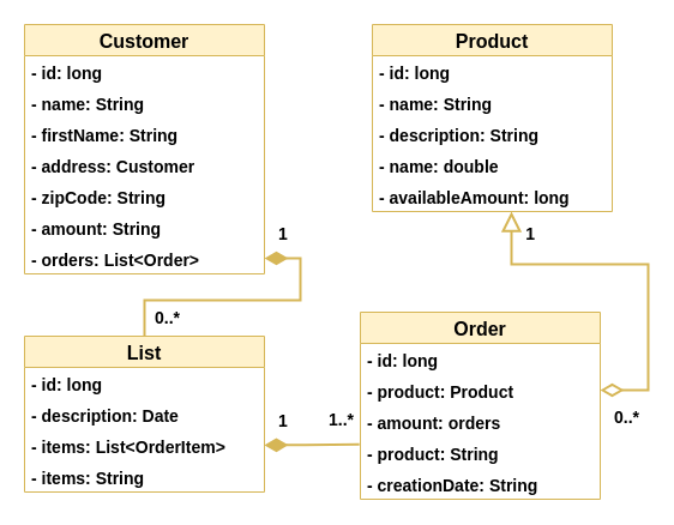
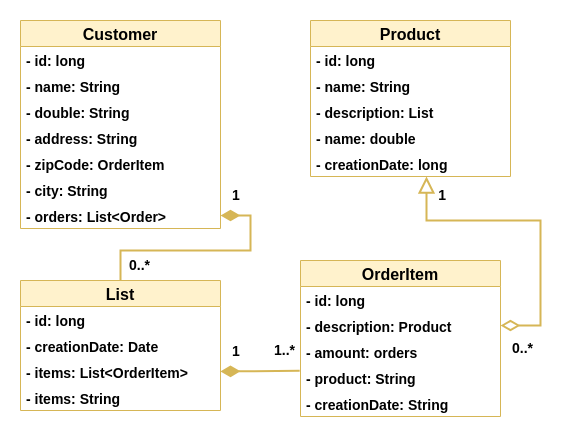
  <mxCell id="0" />
  <mxCell id="1" parent="0" />
  <mxCell id="2" value="" style="endArrow=none;html=1;endSize=12;startArrow=diamondThin;startSize=14;startFill=1;edgeStyle=orthogonalEdgeStyle;strokeWidth=2;fontSize=14;fillColor=#fff2cc;strokeColor=#d6b656;endFill=0;fontStyle=1;rounded=0;entryX=0.5;entryY=0;entryDx=0;entryDy=0;exitX=1;exitY=0.5;exitDx=0;exitDy=0;" parent="1" source="15" target="19" edge="1"><mxGeometry relative="1" as="geometry"><mxPoint x="330" y="210" as="sourcePoint" /><mxPoint x="610" y="70" as="targetPoint" /><Array as="points"><mxPoint x="250" y="215" /><mxPoint x="250" y="250" /><mxPoint x="120" y="250" /></Array></mxGeometry></mxCell>
  <mxCell id="3" value="1" style="resizable=0;html=1;align=left;verticalAlign=top;labelBackgroundColor=#ffffff;fontSize=14;fontStyle=1" parent="2" connectable="0" vertex="1"><mxGeometry x="-1" relative="1" as="geometry"><mxPoint x="10" y="-35" as="offset" /></mxGeometry></mxCell>
  <mxCell id="4" value="0..*" style="resizable=0;html=1;align=right;verticalAlign=top;labelBackgroundColor=#ffffff;fontSize=14;fontStyle=1" parent="2" connectable="0" vertex="1"><mxGeometry x="1" relative="1" as="geometry"><mxPoint x="30" y="-30" as="offset" /></mxGeometry></mxCell>
  <mxCell id="5" value="" style="endArrow=none;html=1;endSize=12;startArrow=diamondThin;startSize=14;startFill=1;strokeWidth=2;fontSize=14;fillColor=#fff2cc;strokeColor=#d6b656;endFill=0;fontStyle=1;rounded=0;exitX=1;exitY=0.5;exitDx=0;exitDy=0;entryX=-0.004;entryY=0.242;entryDx=0;entryDy=0;entryPerimeter=0;" parent="1" source="22" target="34" edge="1"><mxGeometry relative="1" as="geometry"><mxPoint x="390" y="540" as="sourcePoint" /><mxPoint x="460" y="530" as="targetPoint" /></mxGeometry></mxCell>
  <mxCell id="6" value="1" style="resizable=0;html=1;align=left;verticalAlign=top;labelBackgroundColor=#ffffff;fontSize=14;fontStyle=1" parent="5" connectable="0" vertex="1"><mxGeometry x="-1" relative="1" as="geometry"><mxPoint x="10" y="-35" as="offset" /></mxGeometry></mxCell>
  <mxCell id="7" value="1..*" style="resizable=0;html=1;align=right;verticalAlign=top;labelBackgroundColor=#ffffff;fontSize=14;fontStyle=1" parent="5" connectable="0" vertex="1"><mxGeometry x="1" relative="1" as="geometry"><mxPoint x="-4" y="-35.0" as="offset" /></mxGeometry></mxCell>
  <mxCell id="8" value="Customer" style="swimlane;fontStyle=1;childLayout=stackLayout;horizontal=1;startSize=26;fillColor=#fff2cc;horizontalStack=0;resizeParent=1;resizeParentMax=0;resizeLast=0;collapsible=1;marginBottom=0;strokeColor=#d6b656;fontSize=16;" parent="1" vertex="1"><mxGeometry x="20" y="20" width="200" height="208" as="geometry" /></mxCell>
  <mxCell id="9" value="- id: long" style="text;strokeColor=none;fillColor=none;align=left;verticalAlign=top;spacingLeft=4;spacingRight=4;overflow=hidden;rotatable=0;points=[[0,0.5],[1,0.5]];portConstraint=eastwest;fontStyle=1;fontSize=14;" parent="8" vertex="1"><mxGeometry y="26" width="200" height="26" as="geometry" /></mxCell>
  <mxCell id="10" value="- name: String" style="text;strokeColor=none;fillColor=none;align=left;verticalAlign=top;spacingLeft=4;spacingRight=4;overflow=hidden;rotatable=0;points=[[0,0.5],[1,0.5]];portConstraint=eastwest;fontStyle=1;fontSize=14;" parent="8" vertex="1"><mxGeometry y="52" width="200" height="26" as="geometry" /></mxCell>
- <mxCell id="11" value="- firstName: String" style="text;strokeColor=none;fillColor=none;align=left;verticalAlign=top;spacingLeft=4;spacingRight=4;overflow=hidden;rotatable=0;points=[[0,0.5],[1,0.5]];portConstraint=eastwest;fontStyle=1;fontSize=14;" parent="8" vertex="1"><mxGeometry y="78" width="200" height="26" as="geometry" /></mxCell>
- <mxCell id="12" value="- address: Customer" style="text;strokeColor=none;fillColor=none;align=left;verticalAlign=top;spacingLeft=4;spacingRight=4;overflow=hidden;rotatable=0;points=[[0,0.5],[1,0.5]];portConstraint=eastwest;fontStyle=1;fontSize=14;" parent="8" vertex="1"><mxGeometry y="104" width="200" height="26" as="geometry" /></mxCell>
- <mxCell id="13" value="- zipCode: String" style="text;strokeColor=none;fillColor=none;align=left;verticalAlign=top;spacingLeft=4;spacingRight=4;overflow=hidden;rotatable=0;points=[[0,0.5],[1,0.5]];portConstraint=eastwest;fontStyle=1;fontSize=14;" parent="8" vertex="1"><mxGeometry y="130" width="200" height="26" as="geometry" /></mxCell>
- <mxCell id="14" value="- amount: String" style="text;strokeColor=none;fillColor=none;align=left;verticalAlign=top;spacingLeft=4;spacingRight=4;overflow=hidden;rotatable=0;points=[[0,0.5],[1,0.5]];portConstraint=eastwest;fontStyle=1;fontSize=14;" parent="8" vertex="1"><mxGeometry y="156" width="200" height="26" as="geometry" /></mxCell>
+ <mxCell id="11" value="- double: String" style="text;strokeColor=none;fillColor=none;align=left;verticalAlign=top;spacingLeft=4;spacingRight=4;overflow=hidden;rotatable=0;points=[[0,0.5],[1,0.5]];portConstraint=eastwest;fontStyle=1;fontSize=14;" parent="8" vertex="1"><mxGeometry y="78" width="200" height="26" as="geometry" /></mxCell>
+ <mxCell id="12" value="- address: String" style="text;strokeColor=none;fillColor=none;align=left;verticalAlign=top;spacingLeft=4;spacingRight=4;overflow=hidden;rotatable=0;points=[[0,0.5],[1,0.5]];portConstraint=eastwest;fontStyle=1;fontSize=14;" parent="8" vertex="1"><mxGeometry y="104" width="200" height="26" as="geometry" /></mxCell>
+ <mxCell id="13" value="- zipCode: OrderItem" style="text;strokeColor=none;fillColor=none;align=left;verticalAlign=top;spacingLeft=4;spacingRight=4;overflow=hidden;rotatable=0;points=[[0,0.5],[1,0.5]];portConstraint=eastwest;fontStyle=1;fontSize=14;" parent="8" vertex="1"><mxGeometry y="130" width="200" height="26" as="geometry" /></mxCell>
+ <mxCell id="14" value="- city: String" style="text;strokeColor=none;fillColor=none;align=left;verticalAlign=top;spacingLeft=4;spacingRight=4;overflow=hidden;rotatable=0;points=[[0,0.5],[1,0.5]];portConstraint=eastwest;fontStyle=1;fontSize=14;" parent="8" vertex="1"><mxGeometry y="156" width="200" height="26" as="geometry" /></mxCell>
  <mxCell id="15" value="- orders: List&lt;Order&gt;" style="text;strokeColor=none;fillColor=none;align=left;verticalAlign=top;spacingLeft=4;spacingRight=4;overflow=hidden;rotatable=0;points=[[0,0.5],[1,0.5]];portConstraint=eastwest;fontStyle=1;fontSize=14;" parent="8" vertex="1"><mxGeometry y="182" width="200" height="26" as="geometry" /></mxCell>
  <mxCell id="16" value="" style="endArrow=block;html=1;endSize=12;startArrow=diamondThin;startSize=14;startFill=0;edgeStyle=orthogonalEdgeStyle;strokeWidth=2;fontSize=14;fillColor=#fff2cc;strokeColor=#d6b656;endFill=0;fontStyle=1;rounded=0;exitX=1;exitY=0.5;exitDx=0;exitDy=0;" parent="1" source="32" target="24" edge="1"><mxGeometry relative="1" as="geometry"><mxPoint x="660" y="430" as="sourcePoint" /><mxPoint x="426" y="180" as="targetPoint" /><Array as="points"><mxPoint x="540" y="325" /><mxPoint x="540" y="220" /><mxPoint x="426" y="220" /></Array></mxGeometry></mxCell>
  <mxCell id="17" value="0..*" style="resizable=0;html=1;align=left;verticalAlign=top;labelBackgroundColor=#ffffff;fontSize=14;fontStyle=1" parent="16" connectable="0" vertex="1"><mxGeometry x="-1" relative="1" as="geometry"><mxPoint x="10" y="8" as="offset" /></mxGeometry></mxCell>
  <mxCell id="18" value="1" style="resizable=0;html=1;align=right;verticalAlign=top;labelBackgroundColor=#ffffff;fontSize=14;fontStyle=1" parent="16" connectable="0" vertex="1"><mxGeometry x="1" relative="1" as="geometry"><mxPoint x="20" y="4" as="offset" /></mxGeometry></mxCell>
  <mxCell id="19" value="List" style="swimlane;fontStyle=1;childLayout=stackLayout;horizontal=1;startSize=26;fillColor=#fff2cc;horizontalStack=0;resizeParent=1;resizeParentMax=0;resizeLast=0;collapsible=1;marginBottom=0;strokeColor=#d6b656;fontSize=16;" parent="1" vertex="1"><mxGeometry x="20" y="280" width="200" height="130" as="geometry" /></mxCell>
  <mxCell id="20" value="- id: long" style="text;strokeColor=none;fillColor=none;align=left;verticalAlign=top;spacingLeft=4;spacingRight=4;overflow=hidden;rotatable=0;points=[[0,0.5],[1,0.5]];portConstraint=eastwest;fontStyle=1;fontSize=14;" parent="19" vertex="1"><mxGeometry y="26" width="200" height="26" as="geometry" /></mxCell>
- <mxCell id="21" value="- description: Date" style="text;strokeColor=none;fillColor=none;align=left;verticalAlign=top;spacingLeft=4;spacingRight=4;overflow=hidden;rotatable=0;points=[[0,0.5],[1,0.5]];portConstraint=eastwest;fontStyle=1;fontSize=14;" parent="19" vertex="1"><mxGeometry y="52" width="200" height="26" as="geometry" /></mxCell>
+ <mxCell id="21" value="- creationDate: Date" style="text;strokeColor=none;fillColor=none;align=left;verticalAlign=top;spacingLeft=4;spacingRight=4;overflow=hidden;rotatable=0;points=[[0,0.5],[1,0.5]];portConstraint=eastwest;fontStyle=1;fontSize=14;" parent="19" vertex="1"><mxGeometry y="52" width="200" height="26" as="geometry" /></mxCell>
  <mxCell id="22" value="- items: List&lt;OrderItem&gt;" style="text;strokeColor=none;fillColor=none;align=left;verticalAlign=top;spacingLeft=4;spacingRight=4;overflow=hidden;rotatable=0;points=[[0,0.5],[1,0.5]];portConstraint=eastwest;fontStyle=1;fontSize=14;" parent="19" vertex="1"><mxGeometry y="78" width="200" height="26" as="geometry" /></mxCell>
  <mxCell id="23" value="- items: String" style="text;strokeColor=none;fillColor=none;align=left;verticalAlign=top;spacingLeft=4;spacingRight=4;overflow=hidden;rotatable=0;points=[[0,0.5],[1,0.5]];portConstraint=eastwest;fontStyle=1;fontSize=14;" parent="19" vertex="1"><mxGeometry y="104" width="200" height="26" as="geometry" /></mxCell>
  <mxCell id="24" value="Product" style="swimlane;fontStyle=1;childLayout=stackLayout;horizontal=1;startSize=26;fillColor=#fff2cc;horizontalStack=0;resizeParent=1;resizeParentMax=0;resizeLast=0;collapsible=1;marginBottom=0;strokeColor=#d6b656;fontSize=16;" parent="1" vertex="1"><mxGeometry x="310" y="20" width="200" height="156" as="geometry" /></mxCell>
  <mxCell id="25" value="- id: long" style="text;strokeColor=none;fillColor=none;align=left;verticalAlign=top;spacingLeft=4;spacingRight=4;overflow=hidden;rotatable=0;points=[[0,0.5],[1,0.5]];portConstraint=eastwest;fontStyle=1;fontSize=14;" parent="24" vertex="1"><mxGeometry y="26" width="200" height="26" as="geometry" /></mxCell>
  <mxCell id="26" value="- name: String" style="text;strokeColor=none;fillColor=none;align=left;verticalAlign=top;spacingLeft=4;spacingRight=4;overflow=hidden;rotatable=0;points=[[0,0.5],[1,0.5]];portConstraint=eastwest;fontStyle=1;fontSize=14;" parent="24" vertex="1"><mxGeometry y="52" width="200" height="26" as="geometry" /></mxCell>
- <mxCell id="27" value="- description: String" style="text;strokeColor=none;fillColor=none;align=left;verticalAlign=top;spacingLeft=4;spacingRight=4;overflow=hidden;rotatable=0;points=[[0,0.5],[1,0.5]];portConstraint=eastwest;fontStyle=1;fontSize=14;" parent="24" vertex="1"><mxGeometry y="78" width="200" height="26" as="geometry" /></mxCell>
+ <mxCell id="27" value="- description: List" style="text;strokeColor=none;fillColor=none;align=left;verticalAlign=top;spacingLeft=4;spacingRight=4;overflow=hidden;rotatable=0;points=[[0,0.5],[1,0.5]];portConstraint=eastwest;fontStyle=1;fontSize=14;" parent="24" vertex="1"><mxGeometry y="78" width="200" height="26" as="geometry" /></mxCell>
  <mxCell id="28" value="- name: double" style="text;strokeColor=none;fillColor=none;align=left;verticalAlign=top;spacingLeft=4;spacingRight=4;overflow=hidden;rotatable=0;points=[[0,0.5],[1,0.5]];portConstraint=eastwest;fontStyle=1;fontSize=14;" parent="24" vertex="1"><mxGeometry y="104" width="200" height="26" as="geometry" /></mxCell>
- <mxCell id="29" value="- availableAmount: long" style="text;strokeColor=none;fillColor=none;align=left;verticalAlign=top;spacingLeft=4;spacingRight=4;overflow=hidden;rotatable=0;points=[[0,0.5],[1,0.5]];portConstraint=eastwest;fontStyle=1;fontSize=14;" parent="24" vertex="1"><mxGeometry y="130" width="200" height="26" as="geometry" /></mxCell>
- <mxCell id="30" value="Order" style="swimlane;fontStyle=1;childLayout=stackLayout;horizontal=1;startSize=26;fillColor=#fff2cc;horizontalStack=0;resizeParent=1;resizeParentMax=0;resizeLast=0;collapsible=1;marginBottom=0;strokeColor=#d6b656;fontSize=16;" parent="1" vertex="1"><mxGeometry x="300" y="260" width="200" height="156" as="geometry" /></mxCell>
+ <mxCell id="29" value="- creationDate: long" style="text;strokeColor=none;fillColor=none;align=left;verticalAlign=top;spacingLeft=4;spacingRight=4;overflow=hidden;rotatable=0;points=[[0,0.5],[1,0.5]];portConstraint=eastwest;fontStyle=1;fontSize=14;" parent="24" vertex="1"><mxGeometry y="130" width="200" height="26" as="geometry" /></mxCell>
+ <mxCell id="30" value="OrderItem" style="swimlane;fontStyle=1;childLayout=stackLayout;horizontal=1;startSize=26;fillColor=#fff2cc;horizontalStack=0;resizeParent=1;resizeParentMax=0;resizeLast=0;collapsible=1;marginBottom=0;strokeColor=#d6b656;fontSize=16;" parent="1" vertex="1"><mxGeometry x="300" y="260" width="200" height="156" as="geometry" /></mxCell>
  <mxCell id="31" value="- id: long" style="text;strokeColor=none;fillColor=none;align=left;verticalAlign=top;spacingLeft=4;spacingRight=4;overflow=hidden;rotatable=0;points=[[0,0.5],[1,0.5]];portConstraint=eastwest;fontStyle=1;fontSize=14;" parent="30" vertex="1"><mxGeometry y="26" width="200" height="26" as="geometry" /></mxCell>
- <mxCell id="32" value="- product: Product" style="text;strokeColor=none;fillColor=none;align=left;verticalAlign=top;spacingLeft=4;spacingRight=4;overflow=hidden;rotatable=0;points=[[0,0.5],[1,0.5]];portConstraint=eastwest;fontStyle=1;fontSize=14;" parent="30" vertex="1"><mxGeometry y="52" width="200" height="26" as="geometry" /></mxCell>
+ <mxCell id="32" value="- description: Product" style="text;strokeColor=none;fillColor=none;align=left;verticalAlign=top;spacingLeft=4;spacingRight=4;overflow=hidden;rotatable=0;points=[[0,0.5],[1,0.5]];portConstraint=eastwest;fontStyle=1;fontSize=14;" parent="30" vertex="1"><mxGeometry y="52" width="200" height="26" as="geometry" /></mxCell>
  <mxCell id="33" value="- amount: orders" style="text;strokeColor=none;fillColor=none;align=left;verticalAlign=top;spacingLeft=4;spacingRight=4;overflow=hidden;rotatable=0;points=[[0,0.5],[1,0.5]];portConstraint=eastwest;fontStyle=1;fontSize=14;" parent="30" vertex="1"><mxGeometry y="78" width="200" height="26" as="geometry" /></mxCell>
  <mxCell id="34" value="- product: String" style="text;strokeColor=none;fillColor=none;align=left;verticalAlign=top;spacingLeft=4;spacingRight=4;overflow=hidden;rotatable=0;points=[[0,0.5],[1,0.5]];portConstraint=eastwest;fontStyle=1;fontSize=14;" parent="30" vertex="1"><mxGeometry y="104" width="200" height="26" as="geometry" /></mxCell>
  <mxCell id="35" value="- creationDate: String" style="text;strokeColor=none;fillColor=none;align=left;verticalAlign=top;spacingLeft=4;spacingRight=4;overflow=hidden;rotatable=0;points=[[0,0.5],[1,0.5]];portConstraint=eastwest;fontStyle=1;fontSize=14;" parent="30" vertex="1"><mxGeometry y="130" width="200" height="26" as="geometry" /></mxCell>
